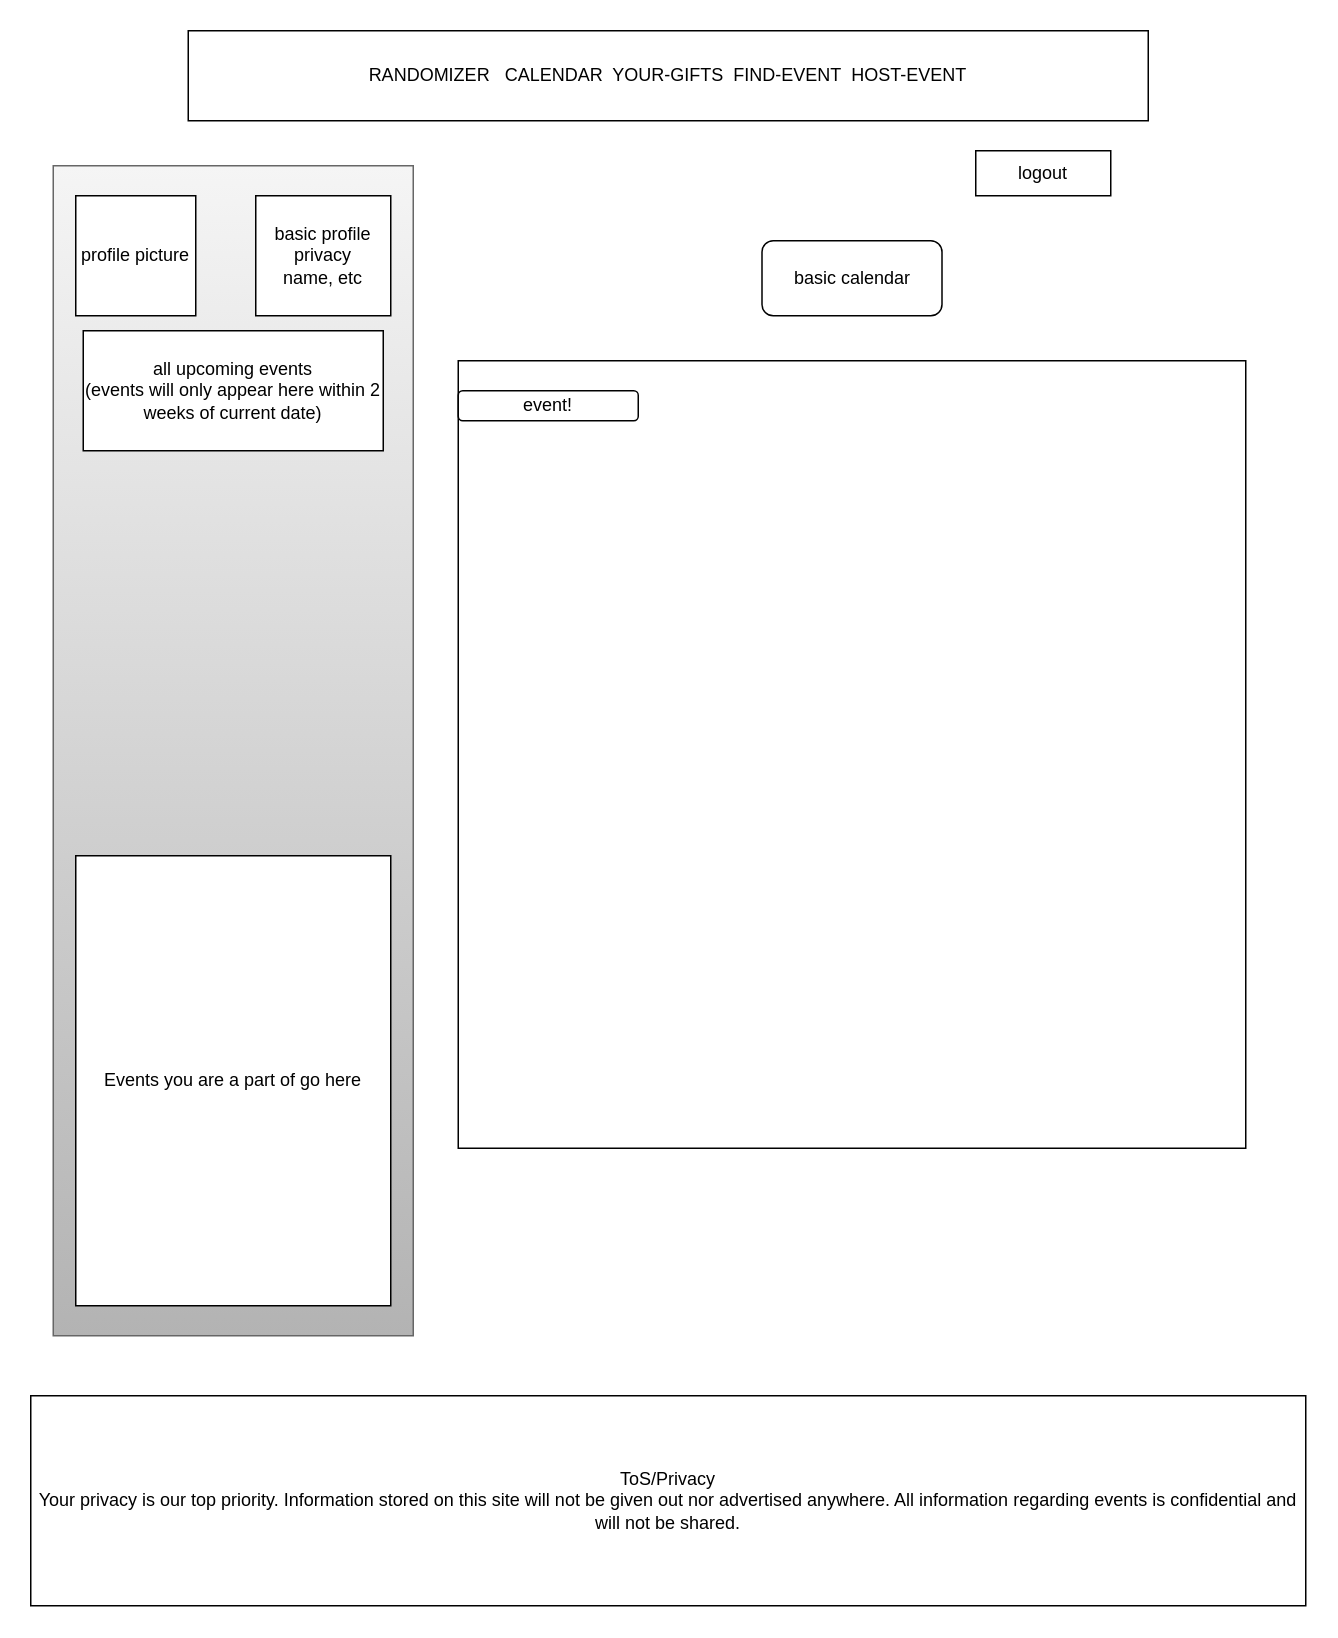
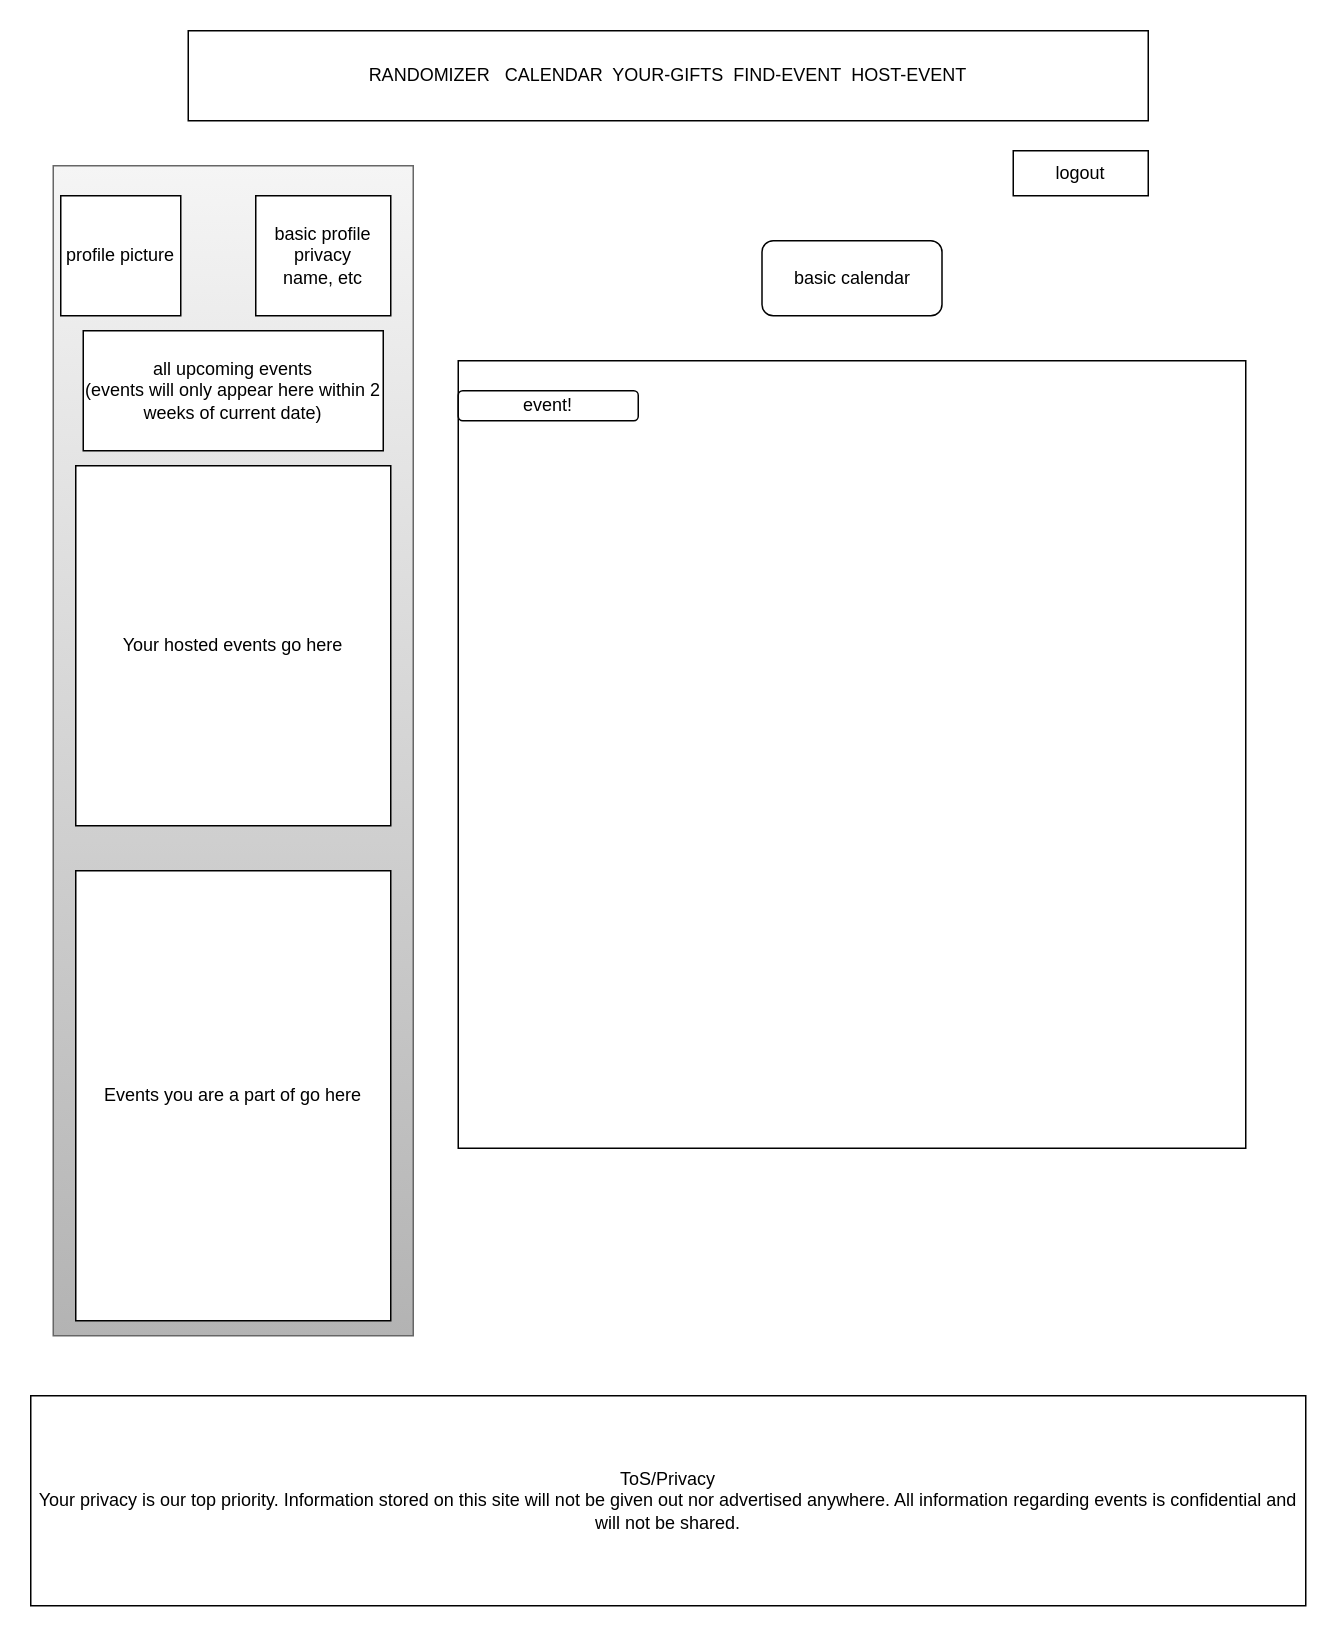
  <mxCell id="0" />
  <mxCell id="1" parent="0" />
  <mxCell id="2" value="" style="rounded=0;whiteSpace=wrap;html=1;fillColor=#f5f5f5;gradientColor=#b3b3b3;strokeColor=#666666;" vertex="1" parent="1"><mxGeometry x="35" y="110" width="240" height="780" as="geometry" /></mxCell>
  <mxCell id="3" value="" style="whiteSpace=wrap;html=1;aspect=fixed;" vertex="1" parent="1"><mxGeometry x="305" y="240" width="525" height="525" as="geometry" /></mxCell>
  <mxCell id="4" value="basic calendar" style="rounded=1;whiteSpace=wrap;html=1;" vertex="1" parent="1"><mxGeometry x="507.5" y="160" width="120" height="50" as="geometry" /></mxCell>
  <mxCell id="5" value="event!" style="whiteSpace=wrap;html=1;rounded=1;" vertex="1" parent="1"><mxGeometry x="305" y="260" width="120" height="20" as="geometry" /></mxCell>
- <mxCell id="6" value="profile picture" style="whiteSpace=wrap;html=1;aspect=fixed;" vertex="1" parent="1"><mxGeometry x="50" y="130" width="80" height="80" as="geometry" /></mxCell>
+ <mxCell id="6" value="profile picture" style="whiteSpace=wrap;html=1;aspect=fixed;" vertex="1" parent="1"><mxGeometry x="40" y="130" width="80" height="80" as="geometry" /></mxCell>
  <mxCell id="7" value="all upcoming events &lt;br&gt;(events will only appear here within 2 weeks of current date)" style="rounded=0;whiteSpace=wrap;html=1;" vertex="1" parent="1"><mxGeometry x="55" y="220" width="200" height="80" as="geometry" /></mxCell>
  <mxCell id="8" value="basic profile privacy&lt;br&gt;name, etc" style="rounded=0;whiteSpace=wrap;html=1;" vertex="1" parent="1"><mxGeometry x="170" y="130" width="90" height="80" as="geometry" /></mxCell>
  <mxCell id="9" value="RANDOMIZER&amp;nbsp; &amp;nbsp;CALENDAR&amp;nbsp; YOUR-GIFTS&amp;nbsp; FIND-EVENT&amp;nbsp; HOST-EVENT" style="rounded=0;whiteSpace=wrap;html=1;" vertex="1" parent="1"><mxGeometry x="125" y="20" width="640" height="60" as="geometry" /></mxCell>
- <mxCell id="10" value="logout" style="rounded=0;whiteSpace=wrap;html=1;" vertex="1" parent="1"><mxGeometry x="650" y="100" width="90" height="30" as="geometry" /></mxCell>
+ <mxCell id="10" value="logout" style="rounded=0;whiteSpace=wrap;html=1;" vertex="1" parent="1"><mxGeometry x="675" y="100" width="90" height="30" as="geometry" /></mxCell>
  <mxCell id="11" value="ToS/Privacy&lt;br&gt;Your privacy is our top priority. Information stored on this site will not be given out nor advertised anywhere. All information regarding events is confidential and will not be shared." style="rounded=0;whiteSpace=wrap;html=1;" vertex="1" parent="1"><mxGeometry y="930" width="850" height="140" as="geometry" x="20" /></mxCell>
- <mxCell id="13" value="Events you are a part of go here" style="rounded=0;whiteSpace=wrap;html=1;" vertex="1" parent="1"><mxGeometry x="50" y="570" width="210" height="300" as="geometry" /></mxCell>
+ <mxCell id="12" value="Your hosted events go here" style="rounded=0;whiteSpace=wrap;html=1;" vertex="1" parent="1"><mxGeometry x="50" y="310" width="210" height="240" as="geometry" /></mxCell>
+ <mxCell id="13" value="Events you are a part of go here" style="rounded=0;whiteSpace=wrap;html=1;" vertex="1" parent="1"><mxGeometry x="50" y="580" width="210" height="300" as="geometry" /></mxCell>
